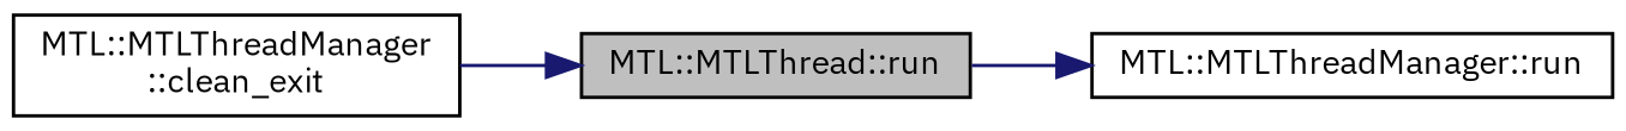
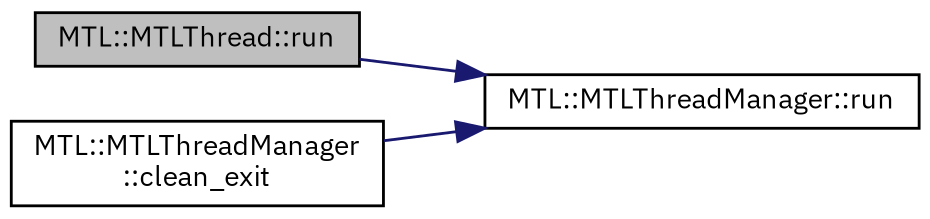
  digraph {
    fontname="IBM Plex Sans"
    rankdir=RL
    node [color=black fillcolor=white fontname="IBM Plex Sans" fontsize=10 shape=record style=filled]
    edge [color=midnightblue dir=back fontname="IBM Plex Sans" fontsize=10 labelfontname=Helvetica labelfontsize=10 style=solid]
    n1 [fillcolor=grey75 fontcolor=black height=0.2 label="MTL::MTLThread::run" width=0.4]
    n2 [height=0.2 label="MTL::MTLThreadManager\l::clean_exit" width=0.4]
    n3 [height=0.2 label="MTL::MTLThreadManager::run" width=0.4]
-   n1 -> n2
+   n3 -> n2
    n3 -> n1
  }
